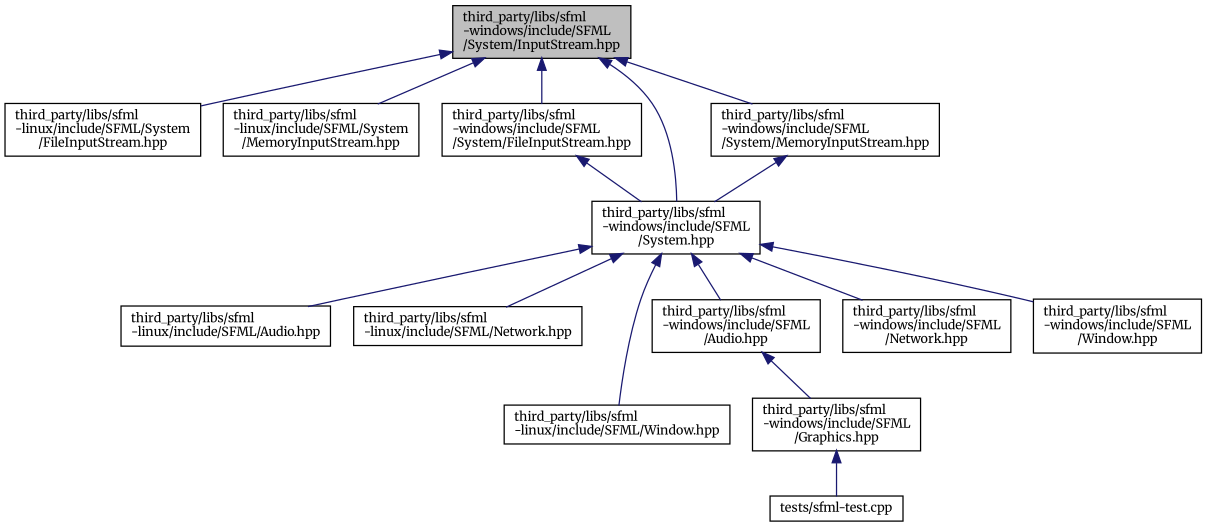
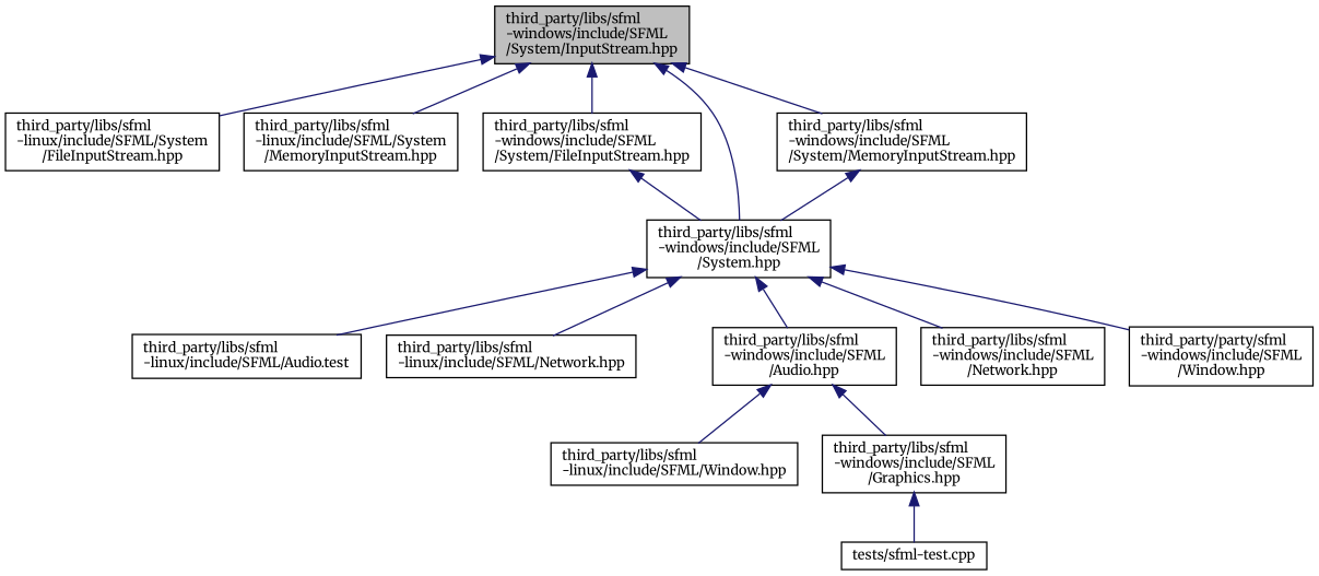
  digraph {
    fontname=Merriweather
    node [color=black fillcolor=white fontname=Merriweather fontsize=10 shape=record style=filled]
    edge [color=midnightblue dir=back fontname=Merriweather fontsize=10 labelfontname=Helvetica labelfontsize=10 style=solid]
    n1 [fillcolor=grey75 fontcolor=black height=0.2 label="third_party/libs/sfml\l-windows/include/SFML\l/System/InputStream.hpp" width=0.4]
    n2 [height=0.2 label="third_party/libs/sfml\l-linux/include/SFML/System\l/FileInputStream.hpp" width=0.4]
    n3 [height=0.2 label="third_party/libs/sfml\l-linux/include/SFML/System\l/MemoryInputStream.hpp" width=0.4]
    n4 [height=0.2 label="third_party/libs/sfml\l-windows/include/SFML\l/System/FileInputStream.hpp" width=0.4]
    n5 [height=0.2 label="third_party/libs/sfml\l-windows/include/SFML\l/System.hpp" width=0.4]
    n6 [height=0.2 label="third_party/libs/sfml\l-windows/include/SFML\l/System/MemoryInputStream.hpp" width=0.4]
-   n7 [height=0.2 label="third_party/libs/sfml\l-linux/include/SFML/Audio.hpp" width=0.4]
+   n7 [height=0.2 label="third_party/libs/sfml\l-linux/include/SFML/Audio.test" width=0.4]
    n8 [height=0.2 label="third_party/libs/sfml\l-linux/include/SFML/Network.hpp" width=0.4]
    n9 [height=0.2 label="third_party/libs/sfml\l-linux/include/SFML/Window.hpp" width=0.4]
    n10 [height=0.2 label="third_party/libs/sfml\l-windows/include/SFML\l/Audio.hpp" width=0.4]
    n11 [height=0.2 label="third_party/libs/sfml\l-windows/include/SFML\l/Network.hpp" width=0.4]
-   n12 [height=0.2 label="third_party/libs/sfml\l-windows/include/SFML\l/Window.hpp" width=0.4]
+   n12 [height=0.2 label="third_party/party/sfml\l-windows/include/SFML\l/Window.hpp" width=0.4]
    n13 [height=0.2 label="third_party/libs/sfml\l-windows/include/SFML\l/Graphics.hpp" width=0.4]
    n14 [height=0.2 label="tests/sfml-test.cpp" width=0.4]
    n1 -> n2
    n1 -> n3
    n1 -> n4
    n1 -> n5
    n1 -> n6
    n4 -> n5
    n5 -> n7
    n5 -> n8
-   n5 -> n9
+   n10 -> n9
    n5 -> n10
    n5 -> n11
    n5 -> n12
    n6 -> n5
    n10 -> n13
    n13 -> n14
  }
